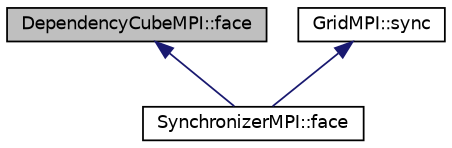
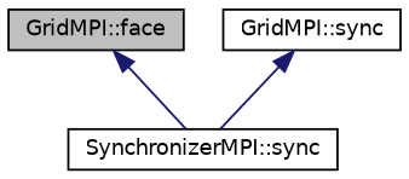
  digraph {
    rankdir=TB
    node [color=black fillcolor=white fontname=Helvetica fontsize=10 shape=record style=filled]
    edge [color=midnightblue dir=back fontname=Helvetica fontsize=10 labelfontname=Helvetica labelfontsize=10 style=solid]
-   n1 [fillcolor=grey75 fontcolor=black height=0.2 label="DependencyCubeMPI::face" width=0.4]
-   n2 [height=0.2 label="SynchronizerMPI::face" width=0.4]
+   n1 [fillcolor=grey75 fontcolor=black height=0.2 label="GridMPI::face" width=0.4]
+   n2 [height=0.2 label="SynchronizerMPI::sync" width=0.4]
    n3 [height=0.2 label="GridMPI::sync" width=0.4]
    n1 -> n2
    n3 -> n2
  }
